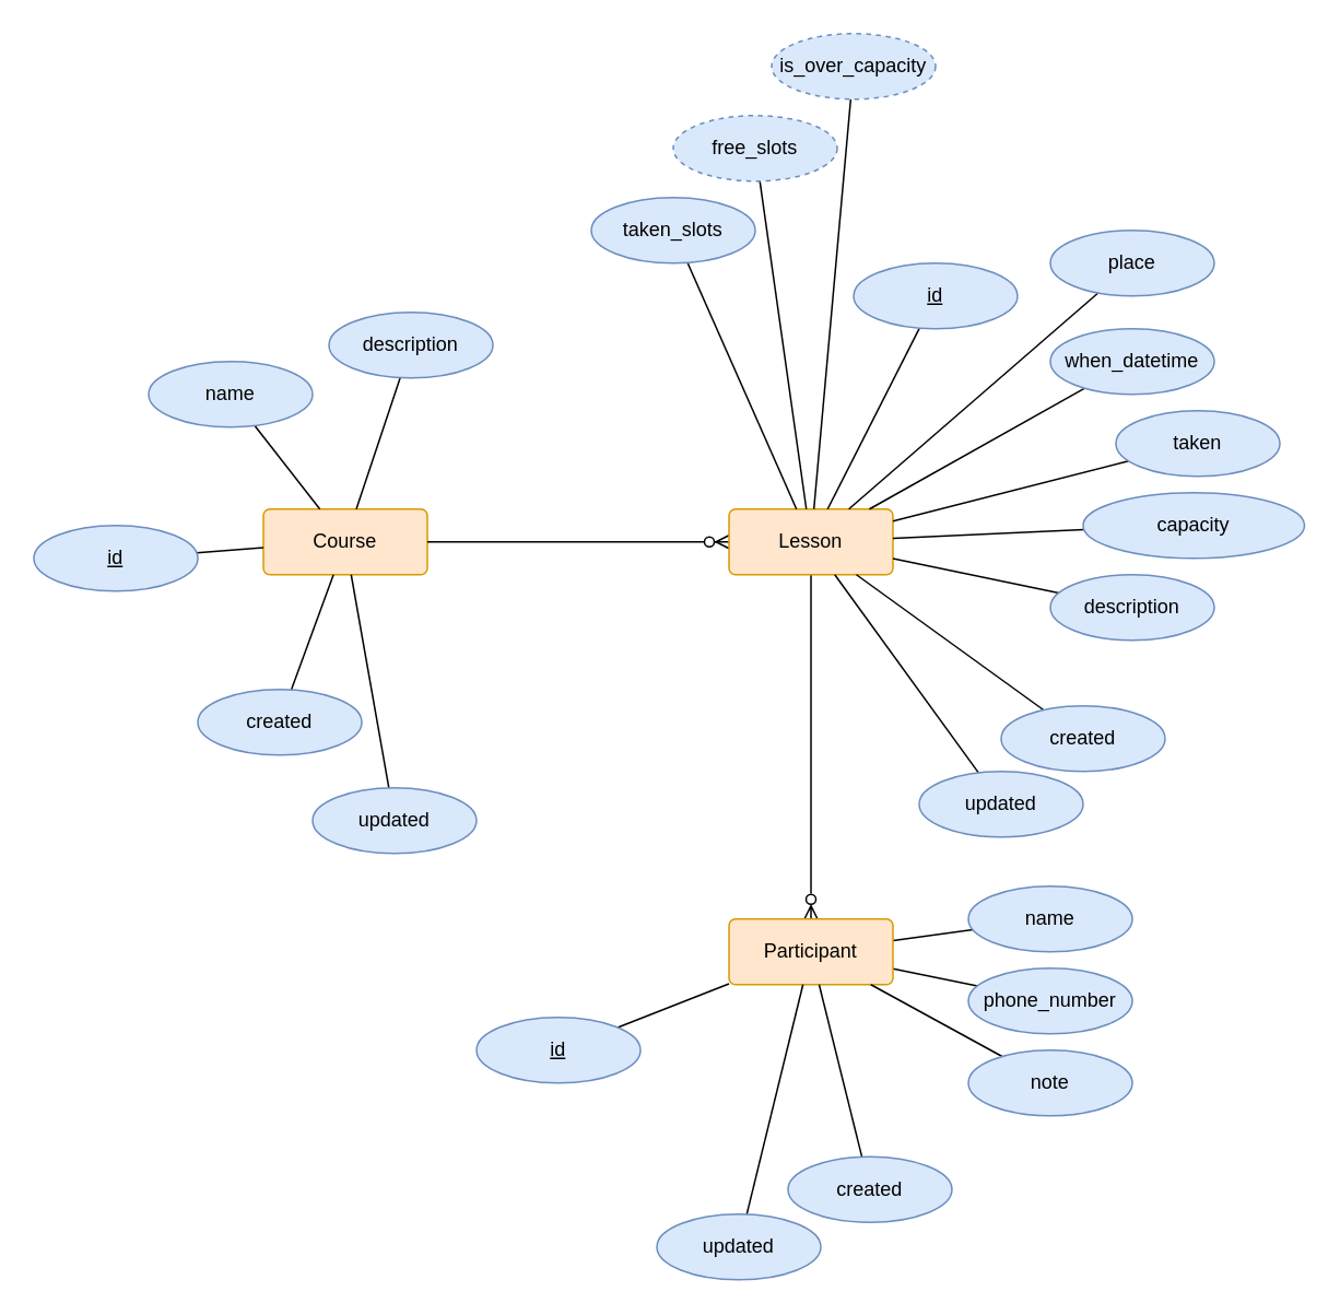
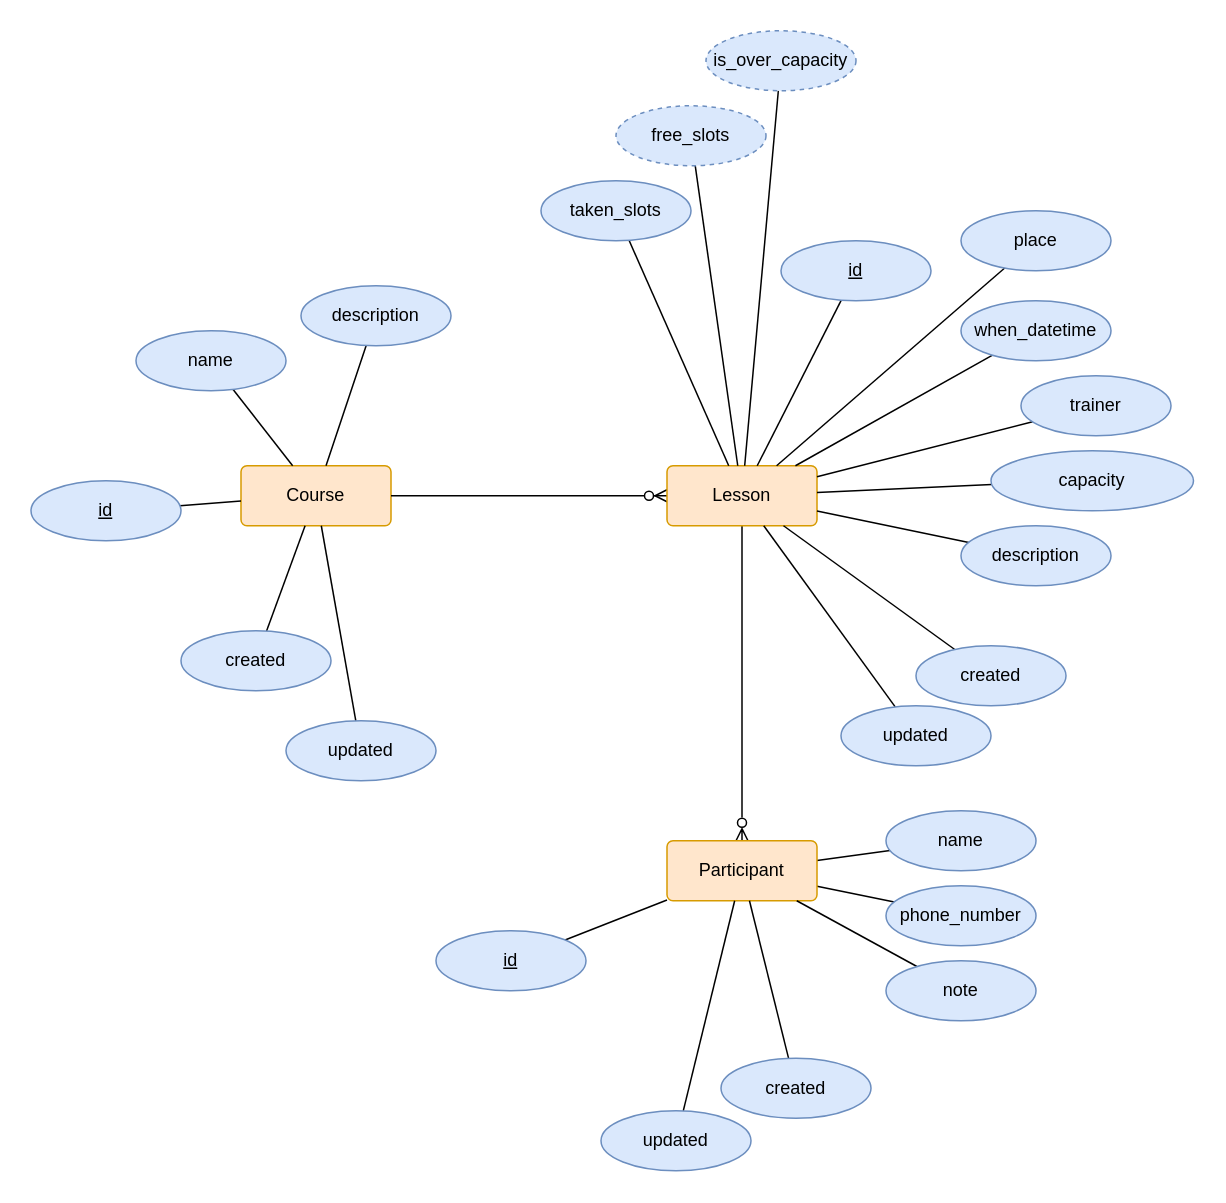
  <mxCell id="0" />
  <mxCell id="1" parent="0" />
  <mxCell id="2" value="Course" style="rounded=1;arcSize=10;whiteSpace=wrap;html=1;align=center;fillColor=#ffe6cc;strokeColor=#d79b00;" parent="1" vertex="1"><mxGeometry x="160" y="310" width="100" height="40" as="geometry" /></mxCell>
  <mxCell id="3" style="rounded=0;orthogonalLoop=1;jettySize=auto;html=1;endArrow=none;endFill=0;" parent="1" source="4" target="2" edge="1"><mxGeometry relative="1" as="geometry" /></mxCell>
  <mxCell id="4" value="name" style="ellipse;whiteSpace=wrap;html=1;align=center;fillColor=#dae8fc;strokeColor=#6c8ebf;" parent="1" vertex="1"><mxGeometry x="90" y="220" width="100" height="40" as="geometry" /></mxCell>
  <mxCell id="5" value="" style="edgeStyle=entityRelationEdgeStyle;fontSize=12;html=1;endArrow=ERzeroToMany;endFill=1;rounded=0;" parent="1" source="2" target="7" edge="1"><mxGeometry width="100" height="100" relative="1" as="geometry"><mxPoint x="250" y="630" as="sourcePoint" /><mxPoint x="350" y="530" as="targetPoint" /></mxGeometry></mxCell>
  <mxCell id="6" style="edgeStyle=none;rounded=0;orthogonalLoop=1;jettySize=auto;html=1;endArrow=ERzeroToMany;endFill=0;" parent="1" source="7" target="22" edge="1"><mxGeometry relative="1" as="geometry" /></mxCell>
  <mxCell id="7" value="Lesson" style="rounded=1;arcSize=10;whiteSpace=wrap;html=1;align=center;fillColor=#ffe6cc;strokeColor=#d79b00;" parent="1" vertex="1"><mxGeometry x="444" y="310" width="100" height="40" as="geometry" /></mxCell>
  <mxCell id="8" style="edgeStyle=none;rounded=0;orthogonalLoop=1;jettySize=auto;html=1;endArrow=none;endFill=0;" parent="1" source="9" target="2" edge="1"><mxGeometry relative="1" as="geometry" /></mxCell>
  <mxCell id="9" value="id" style="ellipse;whiteSpace=wrap;html=1;align=center;fontStyle=4;fillColor=#dae8fc;strokeColor=#6c8ebf;" parent="1" vertex="1"><mxGeometry x="20" y="320" width="100" height="40" as="geometry" /></mxCell>
  <mxCell id="10" style="edgeStyle=none;rounded=0;orthogonalLoop=1;jettySize=auto;html=1;endArrow=none;endFill=0;" parent="1" source="11" target="7" edge="1"><mxGeometry relative="1" as="geometry" /></mxCell>
  <mxCell id="11" value="place" style="ellipse;whiteSpace=wrap;html=1;align=center;fillColor=#dae8fc;strokeColor=#6c8ebf;" parent="1" vertex="1"><mxGeometry x="640" y="140" width="100" height="40" as="geometry" /></mxCell>
  <mxCell id="12" style="edgeStyle=none;rounded=0;orthogonalLoop=1;jettySize=auto;html=1;endArrow=none;endFill=0;" parent="1" source="13" target="7" edge="1"><mxGeometry relative="1" as="geometry" /></mxCell>
  <mxCell id="13" value="id" style="ellipse;whiteSpace=wrap;html=1;align=center;fontStyle=4;fillColor=#dae8fc;strokeColor=#6c8ebf;" parent="1" vertex="1"><mxGeometry x="520" width="100" height="40" as="geometry" y="160" /></mxCell>
  <mxCell id="14" style="edgeStyle=none;rounded=0;orthogonalLoop=1;jettySize=auto;html=1;endArrow=none;endFill=0;" parent="1" source="15" target="7" edge="1"><mxGeometry relative="1" as="geometry" /></mxCell>
- <mxCell id="15" value="taken" style="ellipse;whiteSpace=wrap;html=1;align=center;fillColor=#dae8fc;strokeColor=#6c8ebf;" parent="1" vertex="1"><mxGeometry x="680" y="250" width="100" height="40" as="geometry" /></mxCell>
+ <mxCell id="15" value="trainer" style="ellipse;whiteSpace=wrap;html=1;align=center;fillColor=#dae8fc;strokeColor=#6c8ebf;" parent="1" vertex="1"><mxGeometry x="680" y="250" width="100" height="40" as="geometry" /></mxCell>
  <mxCell id="16" style="edgeStyle=none;rounded=0;orthogonalLoop=1;jettySize=auto;html=1;endArrow=none;endFill=0;" parent="1" source="17" target="7" edge="1"><mxGeometry relative="1" as="geometry" /></mxCell>
  <mxCell id="17" value="capacity" style="ellipse;whiteSpace=wrap;html=1;align=center;fillColor=#dae8fc;strokeColor=#6c8ebf;" parent="1" vertex="1"><mxGeometry x="660" y="300" width="135" height="40" as="geometry" /></mxCell>
  <mxCell id="18" style="edgeStyle=none;rounded=0;orthogonalLoop=1;jettySize=auto;html=1;endArrow=none;endFill=0;" parent="1" source="19" target="7" edge="1"><mxGeometry relative="1" as="geometry" /></mxCell>
  <mxCell id="19" value="description" style="ellipse;whiteSpace=wrap;html=1;align=center;fillColor=#dae8fc;strokeColor=#6c8ebf;" parent="1" vertex="1"><mxGeometry x="640" y="350" width="100" height="40" as="geometry" /></mxCell>
  <mxCell id="20" style="edgeStyle=none;rounded=0;orthogonalLoop=1;jettySize=auto;html=1;endArrow=none;endFill=0;" parent="1" source="22" target="23" edge="1"><mxGeometry relative="1" as="geometry" /></mxCell>
  <mxCell id="21" style="edgeStyle=none;rounded=0;orthogonalLoop=1;jettySize=auto;html=1;endArrow=none;endFill=0;" parent="1" source="22" target="24" edge="1"><mxGeometry relative="1" as="geometry" /></mxCell>
  <mxCell id="22" value="Participant" style="rounded=1;arcSize=10;whiteSpace=wrap;html=1;align=center;fillColor=#ffe6cc;strokeColor=#d79b00;" parent="1" vertex="1"><mxGeometry x="444" y="560" width="100" height="40" as="geometry" /></mxCell>
  <mxCell id="23" value="name" style="ellipse;whiteSpace=wrap;html=1;align=center;fillColor=#dae8fc;strokeColor=#6c8ebf;" parent="1" vertex="1"><mxGeometry x="590" y="540" width="100" height="40" as="geometry" /></mxCell>
  <mxCell id="24" value="phone_number" style="ellipse;whiteSpace=wrap;html=1;align=center;fillColor=#dae8fc;strokeColor=#6c8ebf;" parent="1" vertex="1"><mxGeometry x="590" y="590" width="100" height="40" as="geometry" /></mxCell>
  <mxCell id="25" style="edgeStyle=none;rounded=0;orthogonalLoop=1;jettySize=auto;html=1;endArrow=none;endFill=0;" parent="1" source="26" target="7" edge="1"><mxGeometry relative="1" as="geometry" /></mxCell>
  <mxCell id="26" value="when_datetime" style="ellipse;whiteSpace=wrap;html=1;align=center;fillColor=#dae8fc;strokeColor=#6c8ebf;" parent="1" vertex="1"><mxGeometry x="640" y="200" width="100" height="40" as="geometry" /></mxCell>
  <mxCell id="27" style="edgeStyle=none;rounded=0;orthogonalLoop=1;jettySize=auto;html=1;endArrow=none;endFill=0;fillColor=#dae8fc;strokeColor=#000000;" parent="1" source="28" target="7" edge="1"><mxGeometry relative="1" as="geometry" /></mxCell>
  <mxCell id="28" value="is_over_capacity" style="ellipse;whiteSpace=wrap;html=1;align=center;dashed=1;fillColor=#dae8fc;strokeColor=#6c8ebf;" parent="1" vertex="1"><mxGeometry x="470" y="20" width="100" height="40" as="geometry" /></mxCell>
  <mxCell id="29" style="edgeStyle=none;rounded=0;orthogonalLoop=1;jettySize=auto;html=1;endArrow=none;endFill=0;strokeColor=#000000;" parent="1" source="46" target="22" edge="1"><mxGeometry relative="1" as="geometry"><mxPoint x="604.275" y="652.85" as="sourcePoint" /></mxGeometry></mxCell>
  <mxCell id="30" style="edgeStyle=none;rounded=0;orthogonalLoop=1;jettySize=auto;html=1;endArrow=none;endFill=0;strokeColor=#000000;" parent="1" source="31" target="2" edge="1"><mxGeometry relative="1" as="geometry" /></mxCell>
  <mxCell id="31" value="description" style="ellipse;whiteSpace=wrap;html=1;align=center;fillColor=#dae8fc;strokeColor=#6c8ebf;" parent="1" vertex="1"><mxGeometry x="200" y="190" width="100" height="40" as="geometry" /></mxCell>
  <mxCell id="32" style="edgeStyle=none;rounded=0;orthogonalLoop=1;jettySize=auto;html=1;endArrow=none;endFill=0;strokeColor=#000000;" parent="1" source="33" target="2" edge="1"><mxGeometry relative="1" as="geometry" /></mxCell>
  <mxCell id="33" value="created" style="ellipse;whiteSpace=wrap;html=1;align=center;fillColor=#dae8fc;strokeColor=#6c8ebf;" parent="1" vertex="1"><mxGeometry x="120" y="420" width="100" height="40" as="geometry" /></mxCell>
  <mxCell id="34" style="edgeStyle=none;rounded=0;orthogonalLoop=1;jettySize=auto;html=1;endArrow=none;endFill=0;strokeColor=#000000;" parent="1" source="35" target="2" edge="1"><mxGeometry relative="1" as="geometry" /></mxCell>
  <mxCell id="35" value="updated" style="ellipse;whiteSpace=wrap;html=1;align=center;fillColor=#dae8fc;strokeColor=#6c8ebf;" parent="1" vertex="1"><mxGeometry x="190" y="480" width="100" height="40" as="geometry" /></mxCell>
  <mxCell id="36" style="edgeStyle=none;rounded=0;orthogonalLoop=1;jettySize=auto;html=1;endArrow=none;endFill=0;strokeColor=#000000;" parent="1" source="37" target="7" edge="1"><mxGeometry relative="1" as="geometry" /></mxCell>
  <mxCell id="37" value="created" style="ellipse;whiteSpace=wrap;html=1;align=center;fillColor=#dae8fc;strokeColor=#6c8ebf;" parent="1" vertex="1"><mxGeometry x="610" y="430" width="100" height="40" as="geometry" /></mxCell>
  <mxCell id="38" style="edgeStyle=none;rounded=0;orthogonalLoop=1;jettySize=auto;html=1;endArrow=none;endFill=0;strokeColor=#000000;" parent="1" source="39" target="7" edge="1"><mxGeometry relative="1" as="geometry" /></mxCell>
  <mxCell id="39" value="updated" style="ellipse;whiteSpace=wrap;html=1;align=center;fillColor=#dae8fc;strokeColor=#6c8ebf;" parent="1" vertex="1"><mxGeometry x="560" y="470" width="100" height="40" as="geometry" /></mxCell>
  <mxCell id="40" style="edgeStyle=none;rounded=0;orthogonalLoop=1;jettySize=auto;html=1;endArrow=none;endFill=0;strokeColor=#000000;" parent="1" source="41" target="22" edge="1"><mxGeometry relative="1" as="geometry" /></mxCell>
  <mxCell id="41" value="updated" style="ellipse;whiteSpace=wrap;html=1;align=center;fillColor=#dae8fc;strokeColor=#6c8ebf;" parent="1" vertex="1"><mxGeometry x="400" y="740" width="100" height="40" as="geometry" /></mxCell>
  <mxCell id="42" style="edgeStyle=none;rounded=0;orthogonalLoop=1;jettySize=auto;html=1;endArrow=none;endFill=0;strokeColor=#000000;" parent="1" source="43" target="22" edge="1"><mxGeometry relative="1" as="geometry" /></mxCell>
  <mxCell id="43" value="created" style="ellipse;whiteSpace=wrap;html=1;align=center;fillColor=#dae8fc;strokeColor=#6c8ebf;" parent="1" vertex="1"><mxGeometry x="480" y="705" width="100" height="40" as="geometry" /></mxCell>
  <mxCell id="44" style="edgeStyle=none;rounded=0;orthogonalLoop=1;jettySize=auto;html=1;endArrow=none;endFill=0;strokeColor=#000000;" parent="1" source="45" target="22" edge="1"><mxGeometry relative="1" as="geometry" /></mxCell>
  <mxCell id="45" value="id" style="ellipse;whiteSpace=wrap;html=1;align=center;fontStyle=4;fillColor=#dae8fc;strokeColor=#6c8ebf;" parent="1" vertex="1"><mxGeometry x="290" y="620" width="100" height="40" as="geometry" /></mxCell>
  <mxCell id="46" value="note" style="ellipse;whiteSpace=wrap;html=1;align=center;fillColor=#dae8fc;strokeColor=#6c8ebf;" parent="1" vertex="1"><mxGeometry x="590" y="640" width="100" height="40" as="geometry" /></mxCell>
  <mxCell id="47" style="rounded=0;orthogonalLoop=1;jettySize=auto;html=1;endArrow=none;endFill=0;" edge="1" parent="1" source="48" target="7"><mxGeometry relative="1" as="geometry" /></mxCell>
  <mxCell id="48" value="free_slots" style="ellipse;whiteSpace=wrap;html=1;align=center;dashed=1;fillColor=#dae8fc;strokeColor=#6c8ebf;" vertex="1" parent="1"><mxGeometry x="410" y="70" width="100" height="40" as="geometry" /></mxCell>
  <mxCell id="49" style="edgeStyle=none;rounded=0;orthogonalLoop=1;jettySize=auto;html=1;endArrow=none;endFill=0;" edge="1" parent="1" source="50" target="7"><mxGeometry relative="1" as="geometry" /></mxCell>
  <mxCell id="50" value="taken_slots" style="ellipse;whiteSpace=wrap;html=1;align=center;dashed=0;fillColor=#dae8fc;strokeColor=#6c8ebf;" vertex="1" parent="1"><mxGeometry x="360" y="120" width="100" height="40" as="geometry" /></mxCell>
